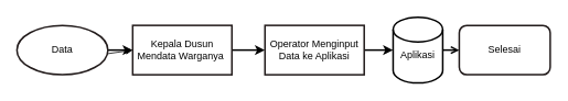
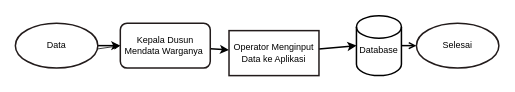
  <mxCell id="0" />
  <mxCell id="1" parent="0" />
  <mxCell id="2" value="" style="edgeStyle=none;html=1;fontColor=#000000;" parent="1" source="4" target="6" edge="1"><mxGeometry relative="1" as="geometry" /></mxCell>
  <mxCell id="3" style="edgeStyle=none;html=1;exitX=1;exitY=0.5;exitDx=0;exitDy=0;entryX=0;entryY=0.5;entryDx=0;entryDy=0;fontColor=#000000;strokeColor=#000000;strokeWidth=2;" parent="1" source="4" target="6" edge="1"><mxGeometry relative="1" as="geometry" /></mxCell>
  <mxCell id="4" value="&lt;font color=&quot;#000000&quot;&gt;Data&lt;/font&gt;" style="ellipse;whiteSpace=wrap;html=1;strokeColor=#221b1b;strokeWidth=2;fillColor=none;gradientColor=none;" parent="1" vertex="1"><mxGeometry x="20" y="30" width="110" height="60" as="geometry" /></mxCell>
  <mxCell id="5" value="" style="edgeStyle=none;html=1;strokeColor=#000000;strokeWidth=2;fontColor=#000000;" parent="1" source="6" target="8" edge="1"><mxGeometry relative="1" as="geometry" /></mxCell>
- <mxCell id="6" value="&lt;font color=&quot;#000000&quot;&gt;Kepala Dusun Mendata Warganya&amp;nbsp;&lt;br&gt;&lt;/font&gt;" style="whiteSpace=wrap;html=1;fillColor=none;strokeColor=#221b1b;strokeWidth=2;gradientColor=none;" parent="1" vertex="1"><mxGeometry x="160" y="30" width="120" height="60" as="geometry" /></mxCell>
+ <mxCell id="6" value="&lt;font color=&quot;#000000&quot;&gt;Kepala Dusun Mendata Warganya&amp;nbsp;&lt;br&gt;&lt;/font&gt;" style="whiteSpace=wrap;html=1;fillColor=none;strokeColor=#221b1b;strokeWidth=2;gradientColor=none;rounded=1;" parent="1" vertex="1"><mxGeometry x="160" y="30" width="120" height="60" as="geometry" /></mxCell>
  <mxCell id="7" value="" style="edgeStyle=none;html=1;strokeColor=#000000;strokeWidth=2;fontColor=#000000;entryX=0;entryY=0.5;entryDx=0;entryDy=0;entryPerimeter=0;" parent="1" source="8" target="11" edge="1"><mxGeometry relative="1" as="geometry"><mxPoint x="470" y="60" as="targetPoint" /></mxGeometry></mxCell>
- <mxCell id="8" value="&lt;font color=&quot;#000000&quot;&gt;Operator Menginput Data ke Aplikasi&lt;/font&gt;" style="whiteSpace=wrap;html=1;fillColor=none;strokeColor=#221b1b;strokeWidth=2;gradientColor=none;" parent="1" vertex="1"><mxGeometry x="320" y="30" width="120" height="60" as="geometry" /></mxCell>
- <mxCell id="9" value="&lt;font color=&quot;#000000&quot;&gt;Selesai&lt;/font&gt;" style="whiteSpace=wrap;html=1;strokeColor=#221b1b;strokeWidth=2;fillColor=none;gradientColor=none;rounded=1;" parent="1" vertex="1"><mxGeometry x="555" y="30" width="110" height="60" as="geometry" /></mxCell>
+ <mxCell id="8" value="&lt;font color=&quot;#000000&quot;&gt;Operator Menginput Data ke Aplikasi&lt;/font&gt;" style="whiteSpace=wrap;html=1;fillColor=none;strokeColor=#221b1b;strokeWidth=2;gradientColor=none;" parent="1" vertex="1"><mxGeometry x="305" y="40" width="120" height="60" as="geometry" /></mxCell>
+ <mxCell id="9" value="&lt;font color=&quot;#000000&quot;&gt;Selesai&lt;/font&gt;" style="ellipse;whiteSpace=wrap;html=1;strokeColor=#221b1b;strokeWidth=2;fillColor=none;gradientColor=none;" parent="1" vertex="1"><mxGeometry x="555" y="30" width="110" height="60" as="geometry" /></mxCell>
  <mxCell id="10" value="" style="edgeStyle=none;html=1;fontColor=#000000;strokeWidth=2;strokeColor=#000000;endArrow=open;" edge="1" parent="1" source="11" target="9"><mxGeometry relative="1" as="geometry" /></mxCell>
- <mxCell id="11" value="&lt;font color=&quot;#000000&quot;&gt;Aplikasi&lt;br&gt;&lt;br&gt;&lt;/font&gt;" style="shape=cylinder3;whiteSpace=wrap;html=1;boundedLbl=1;backgroundOutline=1;size=15;fillColor=none;strokeColor=#000000;strokeWidth=2;" vertex="1" parent="1"><mxGeometry x="475" y="20" width="60" height="80" as="geometry" /></mxCell>
+ <mxCell id="11" value="&lt;font color=&quot;#000000&quot;&gt;Database&lt;br&gt;&lt;br&gt;&lt;/font&gt;" style="shape=cylinder3;whiteSpace=wrap;html=1;boundedLbl=1;backgroundOutline=1;size=15;fillColor=none;strokeColor=#000000;strokeWidth=2;" vertex="1" parent="1"><mxGeometry x="475" y="20" width="60" height="80" as="geometry" /></mxCell>
